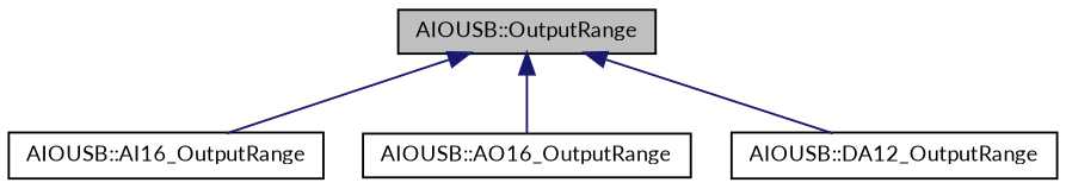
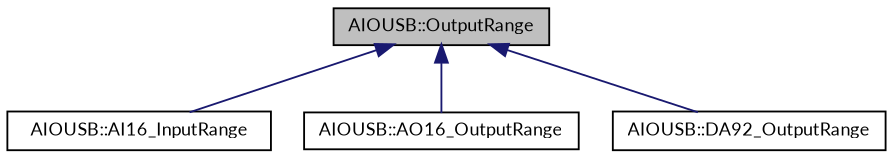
  digraph {
    fontname=Lato
    node [color=black fillcolor=white fontname=Lato fontsize=10 shape=record style=filled]
    edge [color=midnightblue dir=back fontname=Lato fontsize=10 labelfontname=FreeSans labelfontsize=10 style=solid]
    n1 [fillcolor=grey75 fontcolor=black height=0.2 label="AIOUSB::OutputRange" width=0.4]
-   n2 [height=0.2 label="AIOUSB::AI16_OutputRange" width=0.4]
+   n2 [height=0.2 label="AIOUSB::AI16_InputRange" width=0.4]
    n3 [height=0.2 label="AIOUSB::AO16_OutputRange" width=0.4]
-   n4 [height=0.2 label="AIOUSB::DA12_OutputRange" width=0.4]
+   n4 [height=0.2 label="AIOUSB::DA92_OutputRange" width=0.4]
    n1 -> n2
    n1 -> n3
    n1 -> n4
  }
